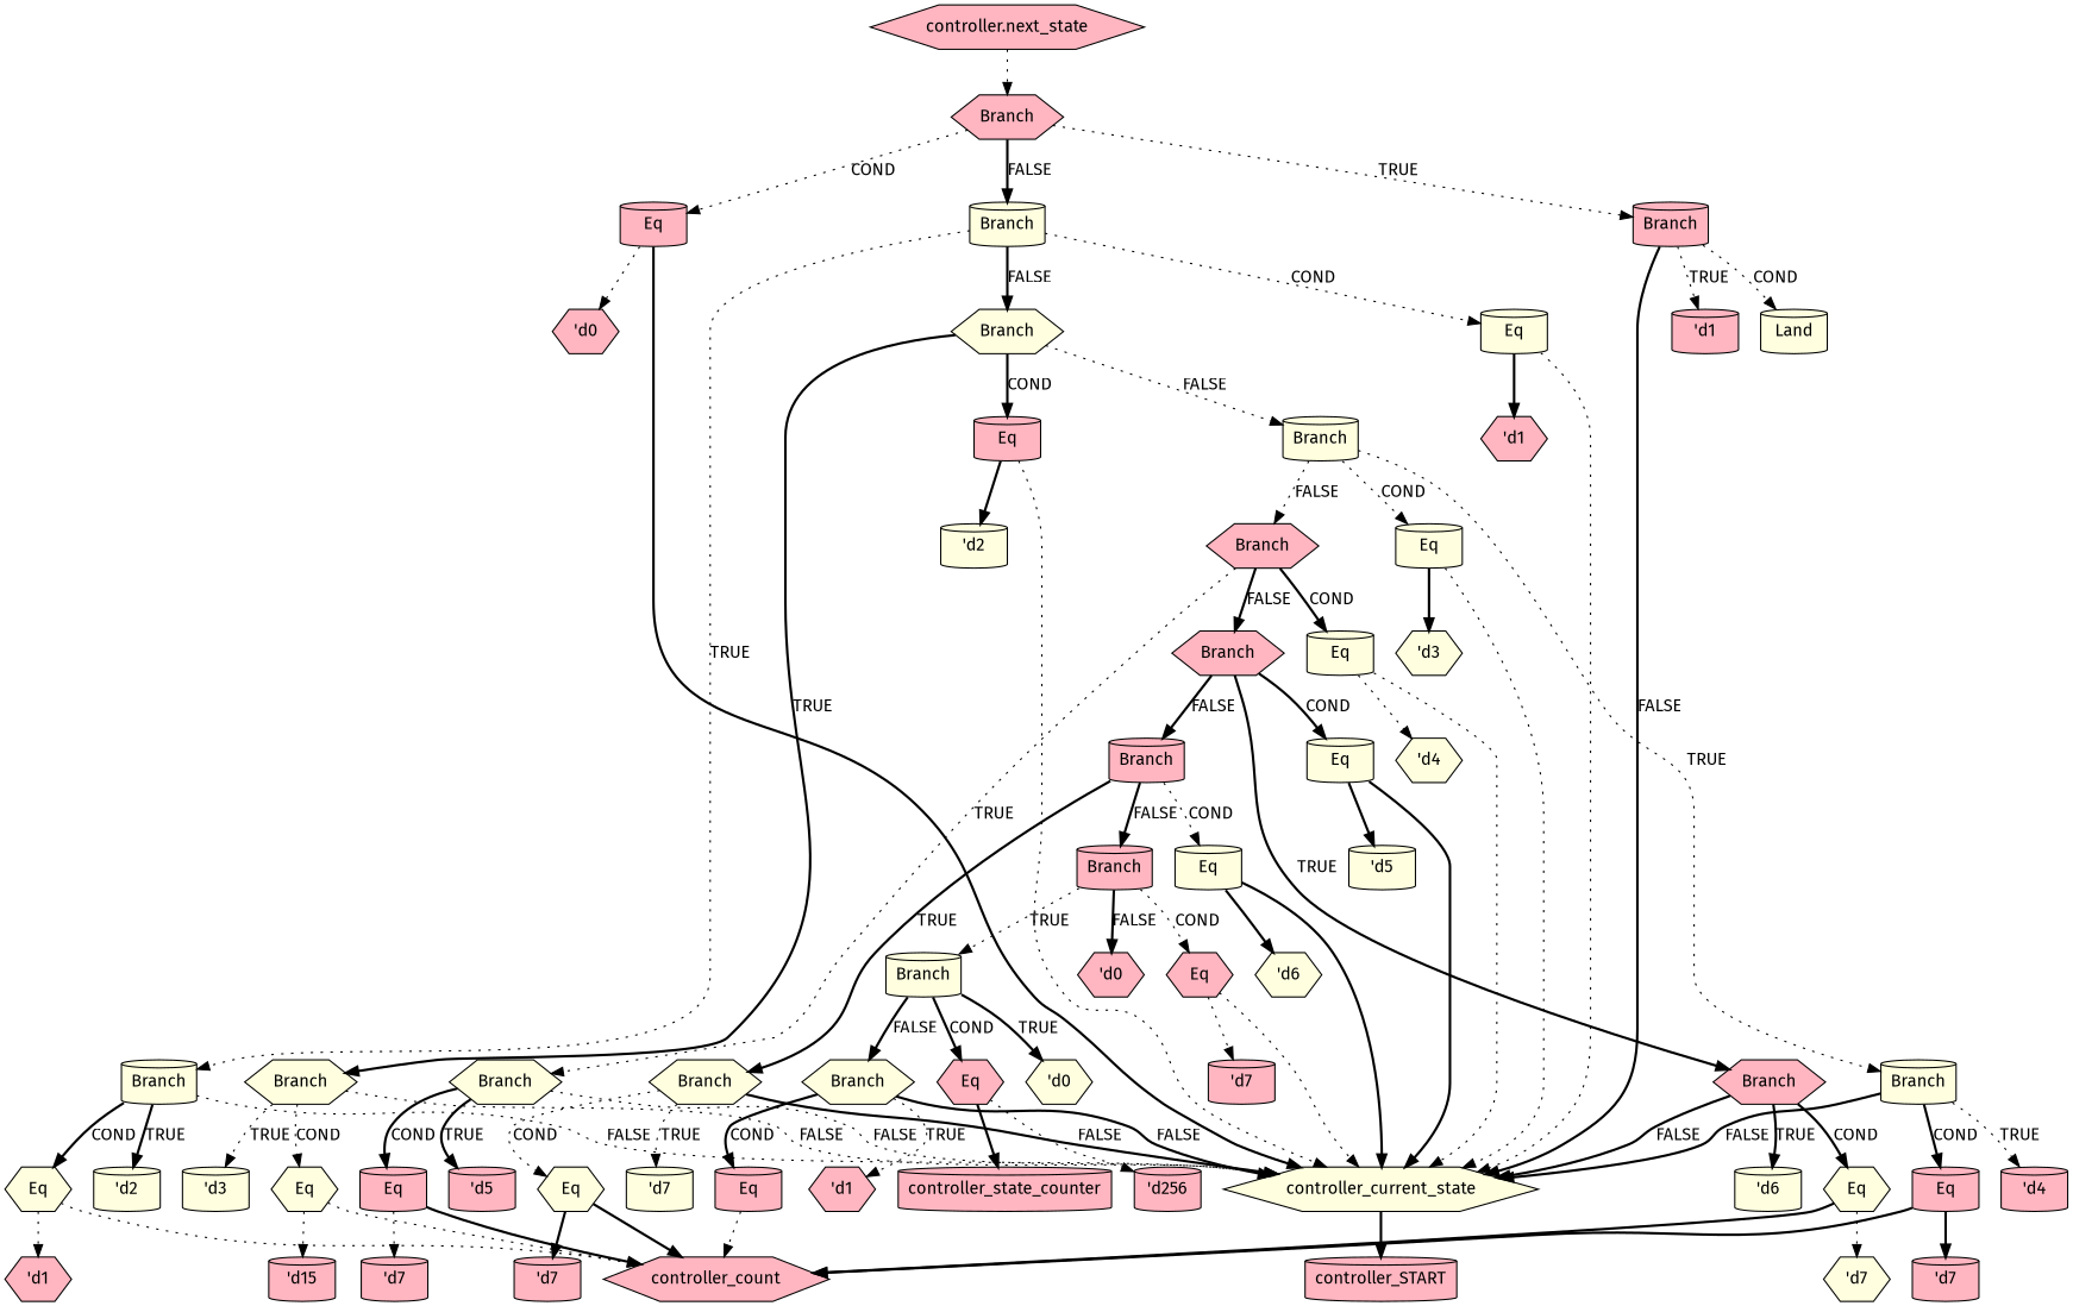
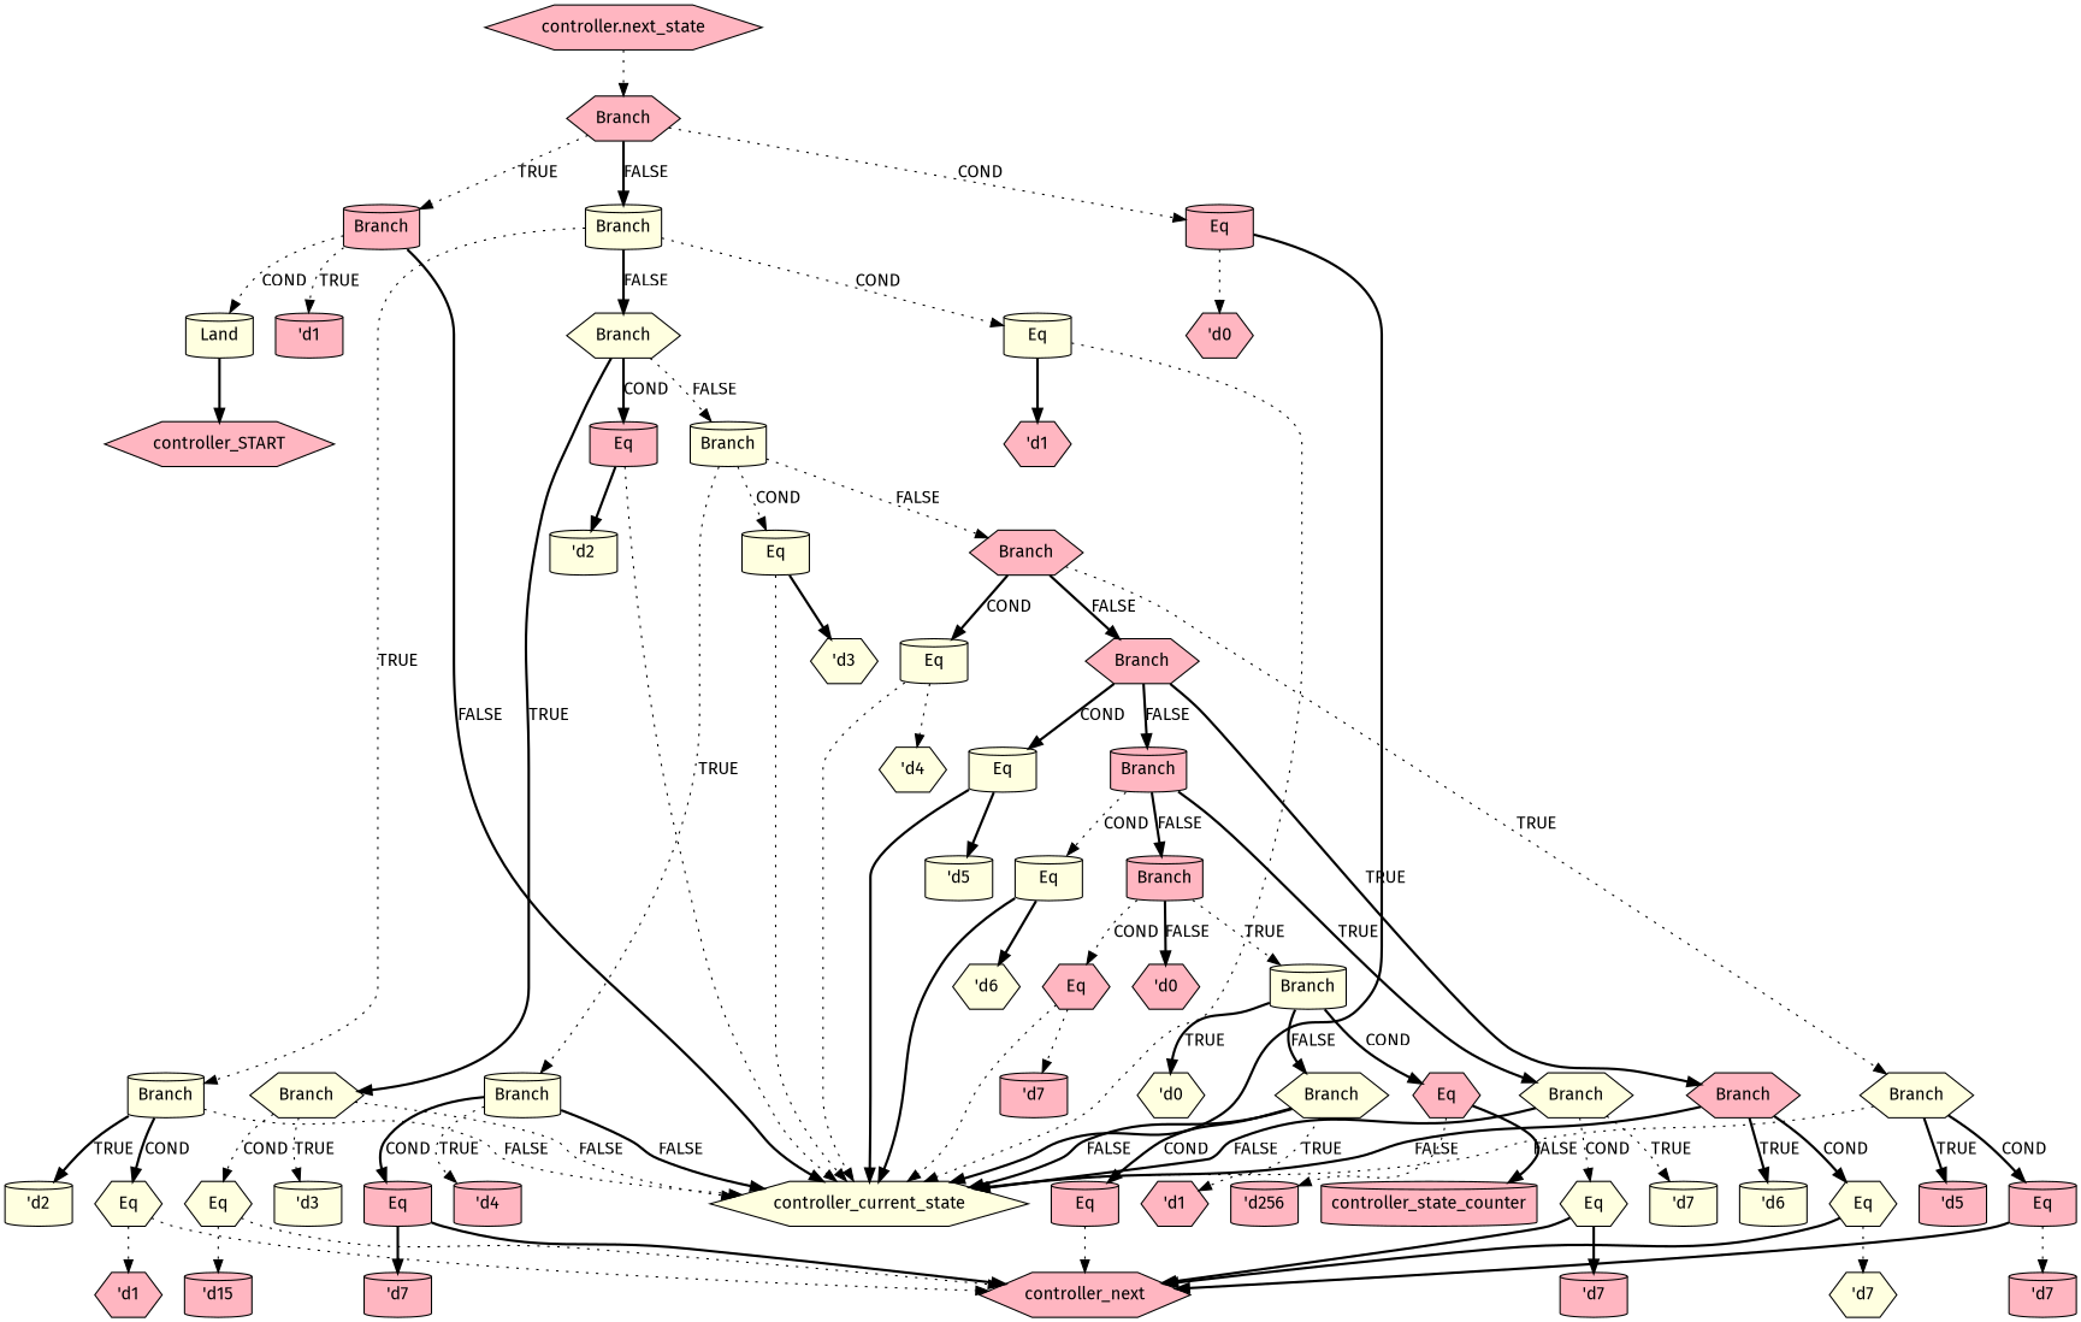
  strict digraph {
    fontname="Fira Sans"
    node [color=black fillcolor=lightpink fontname="Fira Sans" shape=cylinder style=filled]
    edge [color=black fontname="Fira Sans" style=bold]
    n1 [label="controller.next_state" shape=hexagon]
    n2 [label=Branch shape=hexagon]
    n3 [label=Eq]
    n4 [label=Branch]
    n5 [fillcolor=lightyellow label=Branch]
    controller_current_state [fillcolor=lightyellow shape=hexagon]
    n7 [label="'d0" shape=hexagon]
    n8 [fillcolor=lightyellow label=Land]
    n9 [label="'d1"]
    n10 [fillcolor=lightyellow label=Eq]
    n11 [fillcolor=lightyellow label=Branch]
    n12 [fillcolor=lightyellow label=Branch shape=hexagon]
-   controller_START
+   controller_START [shape=hexagon]
    n14 [label="'d1" shape=hexagon]
    n15 [fillcolor=lightyellow label=Eq shape=hexagon]
    n16 [fillcolor=lightyellow label="'d2"]
    n17 [label=Eq]
    n18 [fillcolor=lightyellow label=Branch shape=hexagon]
    n19 [fillcolor=lightyellow label=Branch]
-   controller_count [shape=hexagon]
+   controller_count [shape=hexagon label=controller_next]
    n21 [label="'d1" shape=hexagon]
    n22 [fillcolor=lightyellow label="'d2"]
    n23 [fillcolor=lightyellow label=Eq shape=hexagon]
    n24 [fillcolor=lightyellow label="'d3"]
    n25 [fillcolor=lightyellow label=Eq]
    n26 [fillcolor=lightyellow label=Branch]
    n27 [label=Branch shape=hexagon]
    n28 [label="'d15"]
    n29 [fillcolor=lightyellow label="'d3" shape=hexagon]
    n30 [label=Eq]
    n31 [label="'d4"]
    n32 [fillcolor=lightyellow label=Eq]
    n33 [fillcolor=lightyellow label=Branch shape=hexagon]
    n34 [label=Branch shape=hexagon]
    n35 [label="'d7"]
    n36 [fillcolor=lightyellow label="'d4" shape=hexagon]
    n37 [label=Eq]
    n38 [label="'d5"]
    n39 [fillcolor=lightyellow label=Eq]
    n40 [label=Branch shape=hexagon]
    n41 [label=Branch]
    n42 [label="'d7"]
    n43 [fillcolor=lightyellow label="'d5"]
    n44 [fillcolor=lightyellow label=Eq shape=hexagon]
    n45 [fillcolor=lightyellow label="'d6"]
    n46 [fillcolor=lightyellow label=Eq]
    n47 [fillcolor=lightyellow label=Branch shape=hexagon]
    n48 [label=Branch]
    n49 [fillcolor=lightyellow label="'d7" shape=hexagon]
    n50 [fillcolor=lightyellow label="'d6" shape=hexagon]
    n51 [fillcolor=lightyellow label=Eq shape=hexagon]
    n52 [fillcolor=lightyellow label="'d7"]
    n53 [label=Eq shape=hexagon]
    n54 [fillcolor=lightyellow label=Branch]
    n55 [label="'d0" shape=hexagon]
    n56 [label="'d7"]
    n57 [label="'d7"]
    n58 [label=Eq shape=hexagon]
    n59 [fillcolor=lightyellow label="'d0" shape=hexagon]
    n60 [fillcolor=lightyellow label=Branch shape=hexagon]
    controller_state_counter
    n62 [label="'d256"]
    n63 [label=Eq]
    n64 [label="'d1" shape=hexagon]
    n1 -> n2 [style=dotted]
    n2 -> n3 [label=COND style=dotted]
    n2 -> n4 [label=TRUE style=dotted]
    n2 -> n5 [label=FALSE]
    n3 -> controller_current_state
    n3 -> n7 [style=dotted]
    n4 -> controller_current_state [label=FALSE]
    n4 -> n8 [label=COND style=dotted]
    n4 -> n9 [label=TRUE style=dotted]
    n5 -> n10 [label=COND style=dotted]
    n5 -> n11 [label=TRUE style=dotted]
    n5 -> n12 [label=FALSE]
-   controller_current_state -> controller_START
+   n8 -> controller_START
    n10 -> controller_current_state [style=dotted]
    n10 -> n14
    n11 -> controller_current_state [label=FALSE style=dotted]
    n11 -> n15 [label=COND]
    n11 -> n16 [label=TRUE]
    n12 -> n17 [label=COND]
    n12 -> n18 [label=TRUE]
    n12 -> n19 [label=FALSE style=dotted]
    n15 -> controller_count [style=dotted]
    n15 -> n21 [style=dotted]
    n17 -> controller_current_state [style=dotted]
    n17 -> n22
    n18 -> controller_current_state [label=FALSE style=dotted]
    n18 -> n23 [label=COND style=dotted]
    n18 -> n24 [label=TRUE style=dotted]
    n19 -> n25 [label=COND style=dotted]
    n19 -> n26 [label=TRUE style=dotted]
    n19 -> n27 [label=FALSE style=dotted]
    n23 -> controller_count [style=dotted]
    n23 -> n28 [style=dotted]
    n25 -> controller_current_state [style=dotted]
    n25 -> n29
    n26 -> controller_current_state [label=FALSE]
    n26 -> n30 [label=COND]
    n26 -> n31 [label=TRUE style=dotted]
    n27 -> n32 [label=COND]
    n27 -> n33 [label=TRUE style=dotted]
    n27 -> n34 [label=FALSE]
    n30 -> controller_count
    n30 -> n35
    n32 -> controller_current_state [style=dotted]
    n32 -> n36 [style=dotted]
    n33 -> controller_current_state [label=FALSE style=dotted]
    n33 -> n37 [label=COND]
    n33 -> n38 [label=TRUE]
    n34 -> n39 [label=COND]
    n34 -> n40 [label=TRUE]
    n34 -> n41 [label=FALSE]
    n37 -> controller_count
    n37 -> n42 [style=dotted]
    n39 -> controller_current_state
    n39 -> n43
    n40 -> controller_current_state [label=FALSE]
    n40 -> n44 [label=COND]
    n40 -> n45 [label=TRUE]
    n41 -> n46 [label=COND style=dotted]
    n41 -> n47 [label=TRUE]
    n41 -> n48 [label=FALSE]
    n44 -> controller_count
    n44 -> n49 [style=dotted]
    n46 -> controller_current_state
    n46 -> n50
    n47 -> controller_current_state [label=FALSE]
    n47 -> n51 [label=COND style=dotted]
    n47 -> n52 [label=TRUE style=dotted]
    n48 -> n53 [label=COND style=dotted]
    n48 -> n54 [label=TRUE style=dotted]
    n48 -> n55 [label=FALSE]
    n51 -> controller_count
    n51 -> n56
    n53 -> controller_current_state [style=dotted]
    n53 -> n57 [style=dotted]
    n54 -> n58 [label=COND]
    n54 -> n59 [label=TRUE]
    n54 -> n60 [label=FALSE]
    n58 -> controller_state_counter
    n58 -> n62 [style=dotted]
    n60 -> controller_current_state [label=FALSE]
    n60 -> n63 [label=COND]
    n60 -> n64 [label=TRUE style=dotted]
    n63 -> controller_count [style=dotted]
  }
